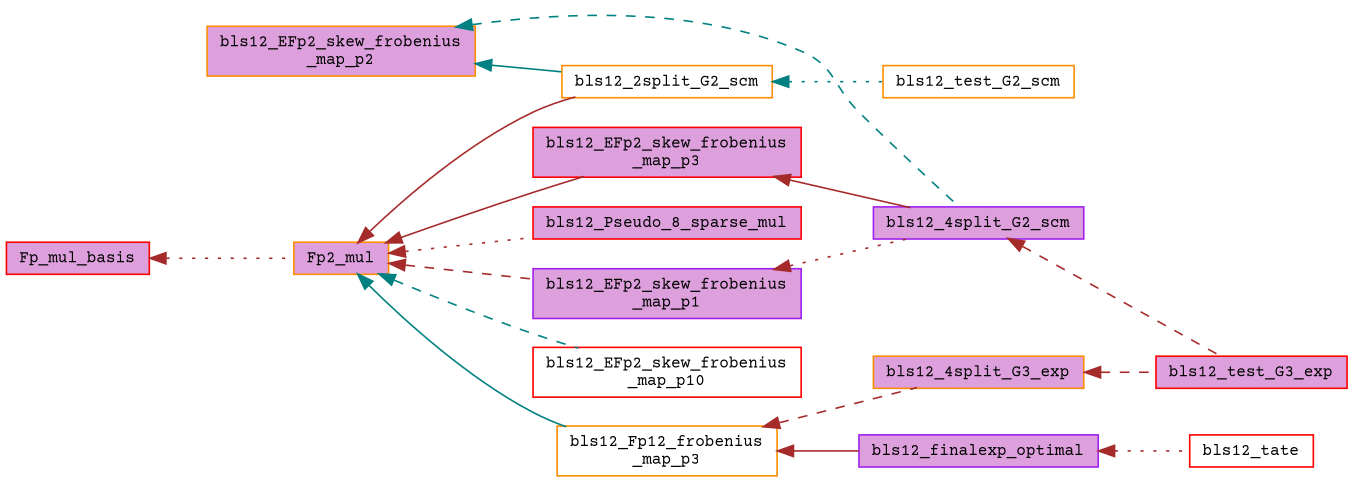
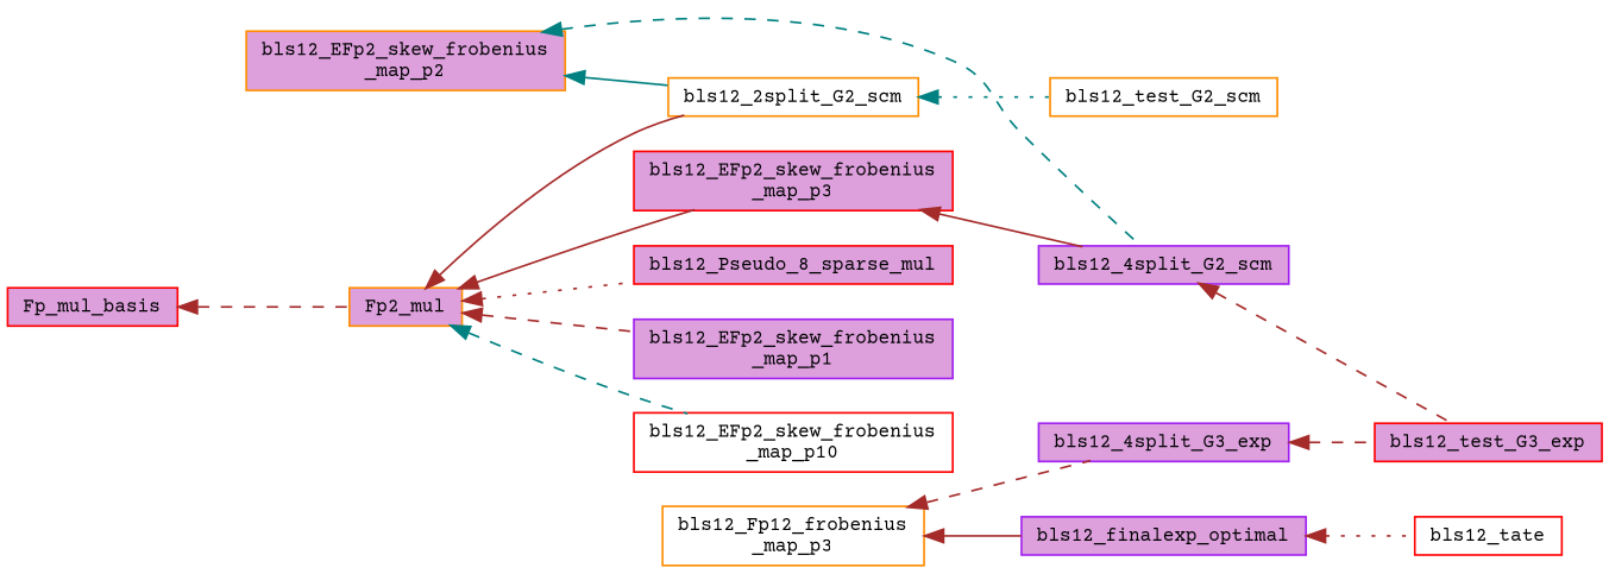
  digraph {
    fontname="Courier Prime"
    rankdir=LR
    node [color=red fillcolor=plum fontname="Courier Prime" fontsize=10 shape=record style=filled]
    edge [color=brown dir=back fontname="Courier Prime" fontsize=10 labelfontname=Helvetica labelfontsize=10 style=dashed]
    n1 [fontcolor=black height=0.2 label=Fp_mul_basis width=0.4]
    n2 [color=darkorange height=0.2 label=Fp2_mul width=0.4]
    n3 [color=darkorange fillcolor=white height=0.2 label="bls12_Fp12_frobenius\l_map_p3" width=0.4]
    n4 [height=0.2 label=bls12_Pseudo_8_sparse_mul width=0.4]
    n5 [color=purple height=0.2 label="bls12_EFp2_skew_frobenius\l_map_p1" width=0.4]
    n6 [height=0.2 label="bls12_EFp2_skew_frobenius\l_map_p3" width=0.4]
    n7 [fillcolor=white height=0.2 label="bls12_EFp2_skew_frobenius\l_map_p10" width=0.4]
    n8 [color=darkorange fillcolor=white height=0.2 label=bls12_2split_G2_scm width=0.4]
-   n9 [color=darkorange height=0.2 label=bls12_4split_G3_exp width=0.4]
+   n9 [color=purple height=0.2 label=bls12_4split_G3_exp width=0.4]
    n10 [color=purple height=0.2 label=bls12_finalexp_optimal width=0.4]
    n11 [color=purple height=0.2 label=bls12_4split_G2_scm width=0.4]
    n12 [color=darkorange height=0.2 label="bls12_EFp2_skew_frobenius\l_map_p2" width=0.4]
    n13 [height=0.2 label=bls12_test_G3_exp width=0.4]
    n14 [fillcolor=white height=0.2 label=bls12_tate width=0.4]
    n15 [color=darkorange fillcolor=white height=0.2 label=bls12_test_G2_scm width=0.4]
-   n1 -> n2 [style=dotted]
-   n2 -> n3 [color=teal style=solid]
+   n1 -> n2
    n2 -> n4 [style=dotted]
    n2 -> n5
    n2 -> n6 [style=solid]
    n2 -> n7 [color=teal]
    n2 -> n8 [style=solid]
    n3 -> n9
    n3 -> n10 [style=solid]
-   n5 -> n11 [style=dotted]
    n6 -> n11 [style=solid]
    n8 -> n15 [color=teal style=dotted]
    n9 -> n13
    n10 -> n14 [style=dotted]
    n11 -> n13
    n12 -> n8 [color=teal style=solid]
    n12 -> n11 [color=teal]
  }
